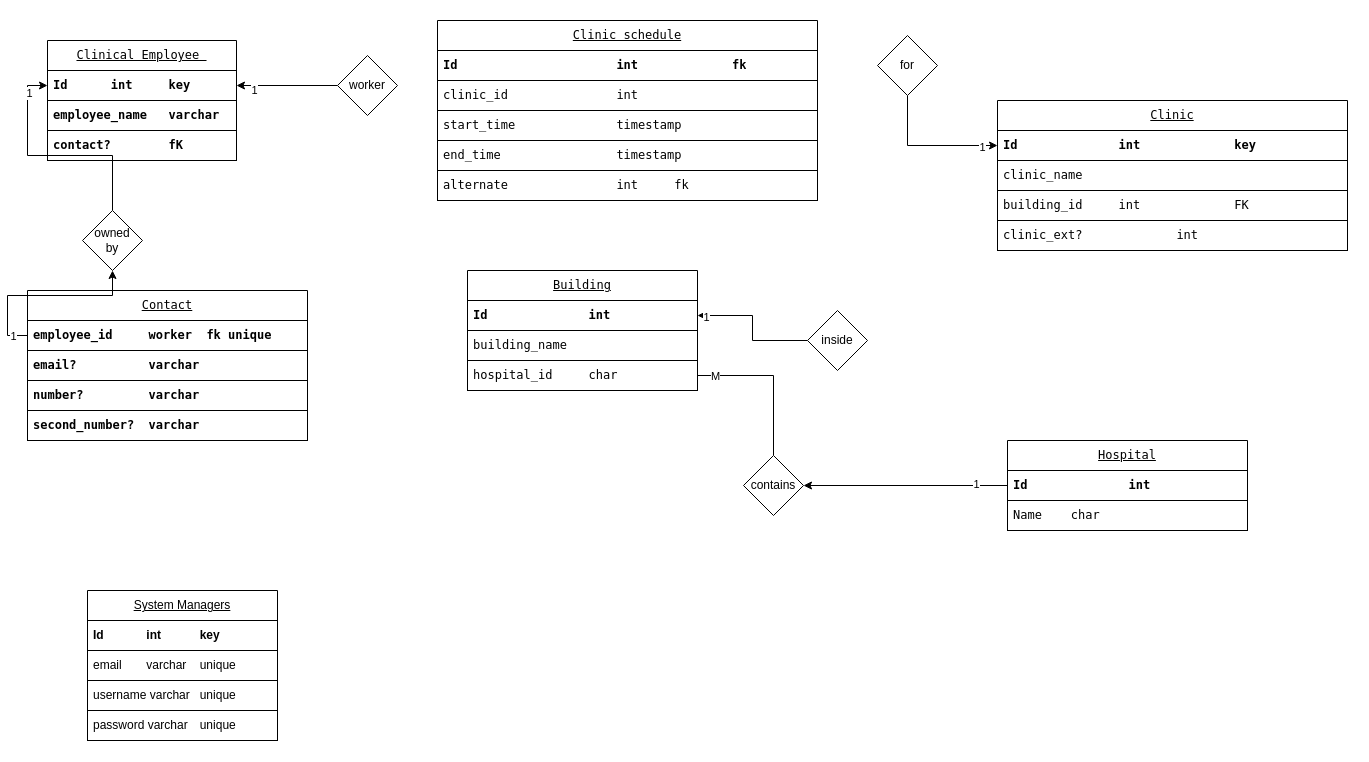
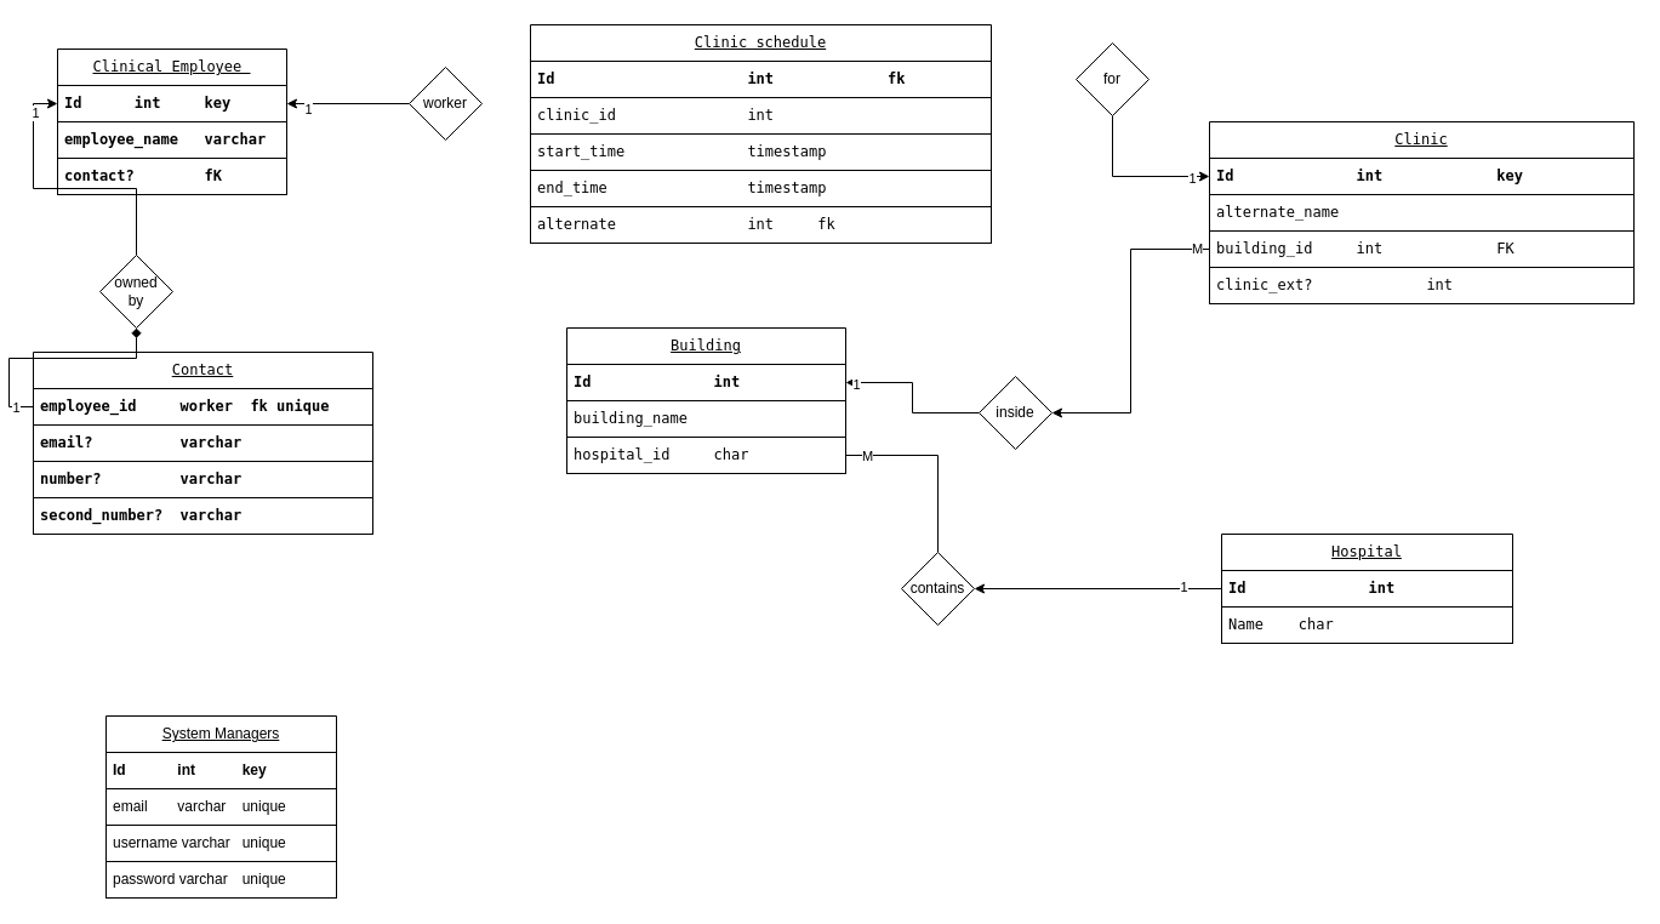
  <mxCell id="0" />
  <mxCell id="1" parent="0" />
  <mxCell id="2" value="Hospital" style="swimlane;fontStyle=4;childLayout=stackLayout;horizontal=1;startSize=30;horizontalStack=0;resizeParent=1;resizeParentMax=0;resizeLast=0;collapsible=1;marginBottom=0;whiteSpace=wrap;html=1;fontFamily=monospace;" parent="1" vertex="1"><mxGeometry x="1000" y="440" width="240" height="90" as="geometry" /></mxCell>
  <mxCell id="3" value="&lt;div&gt;Id&lt;span style=&quot;white-space: pre;&quot;&gt;&#09;&lt;/span&gt;&lt;span style=&quot;white-space: pre;&quot;&gt;&#09;&lt;/span&gt;int&lt;span style=&quot;white-space: pre;&quot;&gt;&#09;&lt;/span&gt;&lt;span style=&quot;white-space: pre;&quot;&gt;&#09;&lt;/span&gt;key&lt;/div&gt;" style="text;strokeColor=default;fillColor=none;align=left;verticalAlign=middle;spacingLeft=4;spacingRight=4;overflow=hidden;points=[[0,0.5],[1,0.5]];portConstraint=eastwest;rotatable=0;whiteSpace=wrap;html=1;fontStyle=1;labelBorderColor=none;labelBackgroundColor=none;horizontal=1;spacingTop=0;fontFamily=monospace;" parent="2" vertex="1"><mxGeometry y="30" width="240" height="30" as="geometry" /></mxCell>
  <mxCell id="4" value="Name&lt;span style=&quot;white-space: pre;&quot;&gt;&#09;&lt;/span&gt;char" style="text;strokeColor=default;fillColor=none;align=left;verticalAlign=middle;spacingLeft=4;spacingRight=4;overflow=hidden;points=[[0,0.5],[1,0.5]];portConstraint=eastwest;rotatable=0;whiteSpace=wrap;html=1;fontFamily=monospace;" parent="2" vertex="1"><mxGeometry y="60" width="240" height="30" as="geometry" /></mxCell>
  <mxCell id="5" value="Building" style="swimlane;fontStyle=4;childLayout=stackLayout;horizontal=1;startSize=30;horizontalStack=0;resizeParent=1;resizeParentMax=0;resizeLast=0;collapsible=1;marginBottom=0;whiteSpace=wrap;html=1;fontFamily=monospace;" parent="1" vertex="1"><mxGeometry x="460" y="270" width="230" height="120" as="geometry" /></mxCell>
  <mxCell id="6" value="Id&lt;span style=&quot;white-space: pre;&quot;&gt;&#09;&lt;/span&gt;&lt;span style=&quot;white-space: pre;&quot;&gt;&#09;&lt;/span&gt;int&lt;span style=&quot;white-space: pre;&quot;&gt;&#09;&lt;/span&gt;&lt;span style=&quot;white-space: pre;&quot;&gt;&#09;&lt;/span&gt;key" style="text;strokeColor=default;fillColor=none;align=left;verticalAlign=middle;spacingLeft=4;spacingRight=4;overflow=hidden;points=[[0,0.5],[1,0.5]];portConstraint=eastwest;rotatable=0;whiteSpace=wrap;html=1;fontStyle=1;labelBorderColor=none;labelBackgroundColor=none;horizontal=1;spacingTop=0;fontFamily=monospace;" parent="5" vertex="1"><mxGeometry y="30" width="230" height="30" as="geometry" /></mxCell>
  <mxCell id="7" value="building_name" style="text;strokeColor=default;fillColor=none;align=left;verticalAlign=middle;spacingLeft=4;spacingRight=4;overflow=hidden;points=[[0,0.5],[1,0.5]];portConstraint=eastwest;rotatable=0;whiteSpace=wrap;html=1;fontFamily=monospace;" parent="5" vertex="1"><mxGeometry y="60" width="230" height="30" as="geometry" /></mxCell>
  <mxCell id="8" value="hospital_&lt;span style=&quot;white-space: pre;&quot;&gt;id&lt;span style=&quot;white-space: pre;&quot;&gt;&#09;&lt;/span&gt;&lt;/span&gt;char&lt;span style=&quot;white-space: pre;&quot;&gt;&#09;&lt;/span&gt;&lt;span style=&quot;white-space: pre;&quot;&gt;&#09;&lt;/span&gt;FK" style="text;strokeColor=default;fillColor=none;align=left;verticalAlign=middle;spacingLeft=4;spacingRight=4;overflow=hidden;points=[[0,0.5],[1,0.5]];portConstraint=eastwest;rotatable=0;whiteSpace=wrap;html=1;fontFamily=monospace;" parent="5" vertex="1"><mxGeometry y="90" width="230" height="30" as="geometry" /></mxCell>
  <mxCell id="9" value="Clinic" style="swimlane;fontStyle=4;childLayout=stackLayout;horizontal=1;startSize=30;horizontalStack=0;resizeParent=1;resizeParentMax=0;resizeLast=0;collapsible=1;marginBottom=0;whiteSpace=wrap;html=1;fontFamily=monospace;" parent="1" vertex="1"><mxGeometry x="990" y="100" width="350" height="150" as="geometry" /></mxCell>
  <mxCell id="10" value="Id&lt;span style=&quot;white-space: pre;&quot;&gt;&#09;&lt;/span&gt;&lt;span style=&quot;white-space: pre;&quot;&gt;&#09;&lt;/span&gt;int&lt;span style=&quot;white-space: pre;&quot;&gt;&#09;&lt;/span&gt;&lt;span style=&quot;white-space: pre;&quot;&gt;&#09;&lt;/span&gt;key" style="text;strokeColor=default;fillColor=none;align=left;verticalAlign=middle;spacingLeft=4;spacingRight=4;overflow=hidden;points=[[0,0.5],[1,0.5]];portConstraint=eastwest;rotatable=0;whiteSpace=wrap;html=1;fontStyle=1;labelBorderColor=none;labelBackgroundColor=none;horizontal=1;spacingTop=0;fontFamily=monospace;" parent="9" vertex="1"><mxGeometry y="30" width="350" height="30" as="geometry" /></mxCell>
- <mxCell id="11" value="clinic_name" style="text;strokeColor=default;fillColor=none;align=left;verticalAlign=middle;spacingLeft=4;spacingRight=4;overflow=hidden;points=[[0,0.5],[1,0.5]];portConstraint=eastwest;rotatable=0;whiteSpace=wrap;html=1;fontFamily=monospace;" parent="9" vertex="1"><mxGeometry y="60" width="350" height="30" as="geometry" /></mxCell>
+ <mxCell id="11" value="alternate_name" style="text;strokeColor=default;fillColor=none;align=left;verticalAlign=middle;spacingLeft=4;spacingRight=4;overflow=hidden;points=[[0,0.5],[1,0.5]];portConstraint=eastwest;rotatable=0;whiteSpace=wrap;html=1;fontFamily=monospace;" parent="9" vertex="1"><mxGeometry y="60" width="350" height="30" as="geometry" /></mxCell>
  <mxCell id="12" value="building_&lt;span style=&quot;white-space: pre;&quot;&gt;id&lt;span style=&quot;white-space: pre;&quot;&gt;&#09;&lt;/span&gt;&lt;/span&gt;int&lt;span style=&quot;white-space: pre;&quot;&gt;&#09;&lt;/span&gt;&lt;span style=&quot;white-space: pre;&quot;&gt;&#09;&lt;/span&gt;FK" style="text;strokeColor=default;fillColor=none;align=left;verticalAlign=middle;spacingLeft=4;spacingRight=4;overflow=hidden;points=[[0,0.5],[1,0.5]];portConstraint=eastwest;rotatable=0;whiteSpace=wrap;html=1;fontFamily=monospace;" parent="9" vertex="1"><mxGeometry y="90" width="350" height="30" as="geometry" /></mxCell>
  <mxCell id="13" value="clinic_ext&lt;span style=&quot;white-space: pre;&quot;&gt;?&#09;&lt;/span&gt;&lt;span style=&quot;white-space: pre;&quot;&gt;&lt;span style=&quot;white-space: pre;&quot;&gt;&#09;&lt;/span&gt;&lt;/span&gt;int&lt;span style=&quot;white-space: pre;&quot;&gt;&#09;&lt;/span&gt;&lt;span style=&quot;white-space: pre;&quot;&gt;&#09;&lt;/span&gt;" style="text;strokeColor=default;fillColor=none;align=left;verticalAlign=middle;spacingLeft=4;spacingRight=4;overflow=hidden;points=[[0,0.5],[1,0.5]];portConstraint=eastwest;rotatable=0;whiteSpace=wrap;html=1;fontFamily=monospace;" parent="9" vertex="1"><mxGeometry y="120" width="350" height="30" as="geometry" /></mxCell>
  <mxCell id="14" value="Clinical Employee&amp;nbsp; " style="swimlane;fontStyle=4;childLayout=stackLayout;horizontal=1;startSize=30;horizontalStack=0;resizeParent=1;resizeParentMax=0;resizeLast=0;collapsible=1;marginBottom=0;whiteSpace=wrap;html=1;fontFamily=monospace;" parent="1" vertex="1"><mxGeometry x="40" y="40" width="189" height="120" as="geometry" /></mxCell>
  <mxCell id="15" value="Id&lt;span style=&quot;white-space: pre;&quot;&gt;&#09;&lt;/span&gt;int&lt;span style=&quot;white-space: pre;&quot;&gt;&#09;&lt;/span&gt;key" style="text;strokeColor=default;fillColor=none;align=left;verticalAlign=middle;spacingLeft=4;spacingRight=4;overflow=hidden;points=[[0,0.5],[1,0.5]];portConstraint=eastwest;rotatable=0;whiteSpace=wrap;html=1;fontStyle=1;labelBorderColor=none;labelBackgroundColor=none;horizontal=1;spacingTop=0;fontFamily=monospace;" parent="14" vertex="1"><mxGeometry y="30" width="189" height="30" as="geometry" /></mxCell>
  <mxCell id="16" value="employee_name&lt;span style=&quot;white-space: pre;&quot;&gt;&lt;span style=&quot;white-space: pre;&quot;&gt;&#09;&lt;/span&gt;varchar&#09;&lt;/span&gt;" style="text;strokeColor=default;fillColor=none;align=left;verticalAlign=middle;spacingLeft=4;spacingRight=4;overflow=hidden;points=[[0,0.5],[1,0.5]];portConstraint=eastwest;rotatable=0;whiteSpace=wrap;html=1;fontStyle=1;labelBorderColor=none;labelBackgroundColor=none;horizontal=1;spacingTop=0;fontFamily=monospace;" vertex="1" parent="14"><mxGeometry y="60" width="189" height="30" as="geometry" /></mxCell>
  <mxCell id="17" value="contact&lt;span style=&quot;white-space: pre;&quot;&gt;?&lt;span style=&quot;white-space: pre;&quot;&gt;&#09;f&lt;/span&gt;K&#09;&lt;/span&gt;" style="text;strokeColor=default;fillColor=none;align=left;verticalAlign=middle;spacingLeft=4;spacingRight=4;overflow=hidden;points=[[0,0.5],[1,0.5]];portConstraint=eastwest;rotatable=0;whiteSpace=wrap;html=1;fontStyle=1;labelBorderColor=none;labelBackgroundColor=none;horizontal=1;spacingTop=0;fontFamily=monospace;" vertex="1" parent="14"><mxGeometry y="90" width="189" height="30" as="geometry" /></mxCell>
  <mxCell id="18" value="Clinic schedule" style="swimlane;fontStyle=4;childLayout=stackLayout;horizontal=1;startSize=30;horizontalStack=0;resizeParent=1;resizeParentMax=0;resizeLast=0;collapsible=1;marginBottom=0;whiteSpace=wrap;html=1;fontFamily=monospace;" parent="1" vertex="1"><mxGeometry x="430" y="20" width="380" height="180" as="geometry" /></mxCell>
  <mxCell id="19" value="Id&lt;span style=&quot;white-space: pre;&quot;&gt;&#09;&lt;/span&gt;&lt;span style=&quot;white-space: pre;&quot;&gt;&#09;&lt;/span&gt;&lt;span style=&quot;white-space: pre;&quot;&gt;&#09;&lt;/span&gt;int&lt;span style=&quot;white-space: pre;&quot;&gt;&#09;&lt;/span&gt;&lt;span style=&quot;white-space: pre;&quot;&gt;&#09;fk&lt;/span&gt;" style="text;strokeColor=default;fillColor=none;align=left;verticalAlign=middle;spacingLeft=4;spacingRight=4;overflow=hidden;points=[[0,0.5],[1,0.5]];portConstraint=eastwest;rotatable=0;whiteSpace=wrap;html=1;fontStyle=1;labelBorderColor=none;labelBackgroundColor=none;horizontal=1;spacingTop=0;fontFamily=monospace;" parent="18" vertex="1"><mxGeometry y="30" width="380" height="30" as="geometry" /></mxCell>
  <mxCell id="20" value="clinic_id&lt;span style=&quot;white-space: pre;&quot;&gt;&#09;&lt;/span&gt;&lt;span style=&quot;white-space: pre;&quot;&gt;&#09;&lt;/span&gt;int" style="text;strokeColor=default;fillColor=none;align=left;verticalAlign=middle;spacingLeft=4;spacingRight=4;overflow=hidden;points=[[0,0.5],[1,0.5]];portConstraint=eastwest;rotatable=0;whiteSpace=wrap;html=1;fontFamily=monospace;" parent="18" vertex="1"><mxGeometry y="60" width="380" height="30" as="geometry" /></mxCell>
  <mxCell id="21" value="start_time&lt;span style=&quot;white-space: pre;&quot;&gt;&#09;&lt;/span&gt;&lt;span style=&quot;white-space: pre;&quot;&gt;&#09;&lt;/span&gt;&lt;code class=&quot;type&quot;&gt;timestamp&lt;/code&gt;" style="text;strokeColor=default;fillColor=none;align=left;verticalAlign=middle;spacingLeft=4;spacingRight=4;overflow=hidden;points=[[0,0.5],[1,0.5]];portConstraint=eastwest;rotatable=0;whiteSpace=wrap;html=1;fontFamily=monospace;" parent="18" vertex="1"><mxGeometry y="90" width="380" height="30" as="geometry" /></mxCell>
  <mxCell id="22" value="end_time&lt;span style=&quot;white-space: pre;&quot;&gt;&#09;&lt;/span&gt;&lt;span style=&quot;white-space: pre;&quot;&gt;&#09;&lt;/span&gt;&lt;code class=&quot;type&quot;&gt;timestamp&lt;/code&gt;" style="text;strokeColor=default;fillColor=none;align=left;verticalAlign=middle;spacingLeft=4;spacingRight=4;overflow=hidden;points=[[0,0.5],[1,0.5]];portConstraint=eastwest;rotatable=0;whiteSpace=wrap;html=1;fontFamily=monospace;" parent="18" vertex="1"><mxGeometry y="120" width="380" height="30" as="geometry" /></mxCell>
  <mxCell id="23" value="alternate&lt;span style=&quot;white-space: pre;&quot;&gt;&#09;&lt;/span&gt;&lt;span style=&quot;white-space: pre;&quot;&gt;&#09;&lt;code&gt;int&lt;span style=&quot;white-space: pre;&quot;&gt;&#09;&lt;/span&gt;fk&lt;/code&gt;&lt;/span&gt;" style="text;strokeColor=default;fillColor=none;align=left;verticalAlign=middle;spacingLeft=4;spacingRight=4;overflow=hidden;points=[[0,0.5],[1,0.5]];portConstraint=eastwest;rotatable=0;whiteSpace=wrap;html=1;fontFamily=monospace;" vertex="1" parent="18"><mxGeometry y="150" width="380" height="30" as="geometry" /></mxCell>
  <mxCell id="24" value="Contact" style="swimlane;fontStyle=4;childLayout=stackLayout;horizontal=1;startSize=30;horizontalStack=0;resizeParent=1;resizeParentMax=0;resizeLast=0;collapsible=1;marginBottom=0;whiteSpace=wrap;html=1;fontFamily=monospace;" vertex="1" parent="1"><mxGeometry x="20" y="290" width="280" height="150" as="geometry" /></mxCell>
  <mxCell id="25" value="employee_id&lt;span style=&quot;white-space: pre;&quot;&gt;&#09;&lt;/span&gt;worker&lt;span style=&quot;white-space: pre;&quot;&gt;&#09;&lt;/span&gt;fk unique" style="text;strokeColor=default;fillColor=none;align=left;verticalAlign=middle;spacingLeft=4;spacingRight=4;overflow=hidden;points=[[0,0.5],[1,0.5]];portConstraint=eastwest;rotatable=0;whiteSpace=wrap;html=1;fontStyle=1;labelBorderColor=none;labelBackgroundColor=none;horizontal=1;spacingTop=0;fontFamily=monospace;" vertex="1" parent="24"><mxGeometry y="30" width="280" height="30" as="geometry" /></mxCell>
  <mxCell id="26" value="email&lt;span style=&quot;white-space: pre;&quot;&gt;?&#09;&lt;/span&gt;&lt;span style=&quot;white-space: pre;&quot;&gt;&#09;&lt;/span&gt;varchar" style="text;strokeColor=default;fillColor=none;align=left;verticalAlign=middle;spacingLeft=4;spacingRight=4;overflow=hidden;points=[[0,0.5],[1,0.5]];portConstraint=eastwest;rotatable=0;whiteSpace=wrap;html=1;fontStyle=1;labelBorderColor=none;labelBackgroundColor=none;horizontal=1;spacingTop=0;fontFamily=monospace;" vertex="1" parent="24"><mxGeometry y="60" width="280" height="30" as="geometry" /></mxCell>
  <mxCell id="27" value="number&lt;span style=&quot;white-space: pre;&quot;&gt;?&#09;&lt;/span&gt;&lt;span style=&quot;white-space: pre;&quot;&gt;&#09;&lt;/span&gt;varchar" style="text;strokeColor=default;fillColor=none;align=left;verticalAlign=middle;spacingLeft=4;spacingRight=4;overflow=hidden;points=[[0,0.5],[1,0.5]];portConstraint=eastwest;rotatable=0;whiteSpace=wrap;html=1;fontStyle=1;labelBorderColor=none;labelBackgroundColor=none;horizontal=1;spacingTop=0;fontFamily=monospace;" vertex="1" parent="24"><mxGeometry y="90" width="280" height="30" as="geometry" /></mxCell>
  <mxCell id="28" value="second_number&lt;span style=&quot;white-space: pre;&quot;&gt;?&#09;&lt;/span&gt;varchar" style="text;strokeColor=default;fillColor=none;align=left;verticalAlign=middle;spacingLeft=4;spacingRight=4;overflow=hidden;points=[[0,0.5],[1,0.5]];portConstraint=eastwest;rotatable=0;whiteSpace=wrap;html=1;fontStyle=1;labelBorderColor=none;labelBackgroundColor=none;horizontal=1;spacingTop=0;fontFamily=monospace;" vertex="1" parent="24"><mxGeometry y="120" width="280" height="30" as="geometry" /></mxCell>
  <mxCell id="29" style="edgeStyle=orthogonalEdgeStyle;rounded=0;orthogonalLoop=1;jettySize=auto;html=1;entryX=0;entryY=0.5;entryDx=0;entryDy=0;" edge="1" parent="1" source="49" target="15"><mxGeometry relative="1" as="geometry" /></mxCell>
  <mxCell id="30" value="1" style="edgeLabel;html=1;align=center;verticalAlign=middle;resizable=0;points=[];" vertex="1" connectable="0" parent="29"><mxGeometry x="0.761" y="-1" relative="1" as="geometry"><mxPoint as="offset" /></mxGeometry></mxCell>
  <mxCell id="31" style="edgeStyle=orthogonalEdgeStyle;rounded=0;orthogonalLoop=1;jettySize=auto;html=1;endArrow=none;" edge="1" parent="1" source="45" target="8"><mxGeometry relative="1" as="geometry" /></mxCell>
  <mxCell id="32" value="M" style="edgeLabel;html=1;align=center;verticalAlign=middle;resizable=0;points=[];" vertex="1" connectable="0" parent="31"><mxGeometry x="0.788" relative="1" as="geometry"><mxPoint as="offset" /></mxGeometry></mxCell>
  <mxCell id="33" style="edgeStyle=orthogonalEdgeStyle;rounded=0;orthogonalLoop=1;jettySize=auto;html=1;entryX=1;entryY=0.5;entryDx=0;entryDy=0;" edge="1" parent="1" source="37" target="6"><mxGeometry relative="1" as="geometry" /></mxCell>
  <mxCell id="34" value="1" style="edgeLabel;html=1;align=center;verticalAlign=middle;resizable=0;points=[];" vertex="1" connectable="0" parent="33"><mxGeometry x="0.876" y="1" relative="1" as="geometry"><mxPoint as="offset" /></mxGeometry></mxCell>
+ <mxCell id="35" value="" style="edgeStyle=orthogonalEdgeStyle;rounded=0;orthogonalLoop=1;jettySize=auto;html=1;entryX=1;entryY=0.5;entryDx=0;entryDy=0;" edge="1" parent="1" source="12" target="37"><mxGeometry relative="1" as="geometry"><mxPoint x="990" y="205" as="sourcePoint" /><mxPoint x="720" y="75" as="targetPoint" /></mxGeometry></mxCell>
+ <mxCell id="36" value="M" style="edgeLabel;html=1;align=center;verticalAlign=middle;resizable=0;points=[];" vertex="1" connectable="0" parent="35"><mxGeometry x="-0.917" y="-1" relative="1" as="geometry"><mxPoint as="offset" /></mxGeometry></mxCell>
  <mxCell id="37" value="inside" style="rhombus;whiteSpace=wrap;html=1;" vertex="1" parent="1"><mxGeometry x="800" y="310" width="60" height="60" as="geometry" /></mxCell>
  <mxCell id="38" style="edgeStyle=orthogonalEdgeStyle;rounded=0;orthogonalLoop=1;jettySize=auto;html=1;entryX=0;entryY=0.5;entryDx=0;entryDy=0;" edge="1" parent="1" source="46" target="10"><mxGeometry relative="1" as="geometry" /></mxCell>
  <mxCell id="39" value="1" style="edgeLabel;html=1;align=center;verticalAlign=middle;resizable=0;points=[];" vertex="1" connectable="0" parent="38"><mxGeometry x="0.771" y="-1" relative="1" as="geometry"><mxPoint as="offset" /></mxGeometry></mxCell>
  <mxCell id="40" style="edgeStyle=orthogonalEdgeStyle;rounded=0;orthogonalLoop=1;jettySize=auto;html=1;" edge="1" parent="1" source="42" target="15"><mxGeometry relative="1" as="geometry" /></mxCell>
  <mxCell id="41" value="1" style="edgeLabel;html=1;align=center;verticalAlign=middle;resizable=0;points=[];" vertex="1" connectable="0" parent="40"><mxGeometry x="0.658" y="4" relative="1" as="geometry"><mxPoint as="offset" /></mxGeometry></mxCell>
  <mxCell id="42" value="worker" style="rhombus;whiteSpace=wrap;html=1;" vertex="1" parent="1"><mxGeometry x="330" y="55" width="60" height="60" as="geometry" /></mxCell>
  <mxCell id="43" value="" style="edgeStyle=orthogonalEdgeStyle;rounded=0;orthogonalLoop=1;jettySize=auto;html=1;" edge="1" parent="1" source="3" target="45"><mxGeometry relative="1" as="geometry"><mxPoint x="1000" y="485" as="sourcePoint" /><mxPoint x="690" y="375" as="targetPoint" /></mxGeometry></mxCell>
  <mxCell id="44" value="1" style="edgeLabel;html=1;align=center;verticalAlign=middle;resizable=0;points=[];" vertex="1" connectable="0" parent="43"><mxGeometry x="-0.682" y="-2" relative="1" as="geometry"><mxPoint as="offset" /></mxGeometry></mxCell>
  <mxCell id="45" value="contains" style="rhombus;whiteSpace=wrap;html=1;" vertex="1" parent="1"><mxGeometry x="736" y="455" width="60" height="60" as="geometry" /></mxCell>
- <mxCell id="46" value="for" style="rhombus;whiteSpace=wrap;html=1;" vertex="1" parent="1"><mxGeometry x="870" y="35" width="60" height="60" as="geometry" /></mxCell>
- <mxCell id="47" value="" style="edgeStyle=orthogonalEdgeStyle;rounded=0;orthogonalLoop=1;jettySize=auto;html=1;entryX=0.5;entryY=1;entryDx=0;entryDy=0;" edge="1" parent="1" source="25" target="49"><mxGeometry relative="1" as="geometry"><mxPoint x="0" y="405" as="sourcePoint" /><mxPoint x="40" y="85" as="targetPoint" /></mxGeometry></mxCell>
+ <mxCell id="46" value="for" style="rhombus;whiteSpace=wrap;html=1;" vertex="1" parent="1"><mxGeometry x="880" y="35" width="60" height="60" as="geometry" /></mxCell>
+ <mxCell id="47" value="" style="edgeStyle=orthogonalEdgeStyle;rounded=0;orthogonalLoop=1;jettySize=auto;html=1;entryX=0.5;entryY=1;entryDx=0;entryDy=0;endArrow=diamond;" edge="1" parent="1" source="25" target="49"><mxGeometry relative="1" as="geometry"><mxPoint x="0" y="405" as="sourcePoint" /><mxPoint x="40" y="85" as="targetPoint" /></mxGeometry></mxCell>
  <mxCell id="48" value="1" style="edgeLabel;html=1;align=center;verticalAlign=middle;resizable=0;points=[];" vertex="1" connectable="0" parent="47"><mxGeometry x="-0.837" relative="1" as="geometry"><mxPoint as="offset" /></mxGeometry></mxCell>
  <mxCell id="49" value="&lt;div&gt;owned&lt;/div&gt;&lt;div&gt;by&lt;br&gt;&lt;/div&gt;" style="rhombus;whiteSpace=wrap;html=1;" vertex="1" parent="1"><mxGeometry x="75" y="210" width="60" height="60" as="geometry" /></mxCell>
  <mxCell id="50" value="System Managers" style="swimlane;fontStyle=4;childLayout=stackLayout;horizontal=1;startSize=30;horizontalStack=0;resizeParent=1;resizeParentMax=0;resizeLast=0;collapsible=1;marginBottom=0;whiteSpace=wrap;html=1;" vertex="1" parent="1"><mxGeometry x="80" y="590" width="190" height="150" as="geometry" /></mxCell>
  <mxCell id="51" value="&lt;div&gt;Id&lt;span style=&quot;white-space: pre;&quot;&gt;&#09;&lt;/span&gt;&lt;span style=&quot;white-space: pre;&quot;&gt;&#09;&lt;/span&gt;int&lt;span style=&quot;white-space: pre;&quot;&gt;&#09;&lt;/span&gt;&lt;span style=&quot;white-space: pre;&quot;&gt;&#09;&lt;/span&gt;key&lt;/div&gt;" style="text;strokeColor=default;fillColor=none;align=left;verticalAlign=middle;spacingLeft=4;spacingRight=4;overflow=hidden;points=[[0,0.5],[1,0.5]];portConstraint=eastwest;rotatable=0;whiteSpace=wrap;html=1;fontStyle=1;labelBorderColor=none;labelBackgroundColor=none;horizontal=1;spacingTop=0;" vertex="1" parent="50"><mxGeometry y="30" width="190" height="30" as="geometry" /></mxCell>
  <mxCell id="52" value="email&lt;span style=&quot;white-space: pre;&quot;&gt;&#09;varchar&lt;/span&gt;&lt;span style=&quot;white-space: pre;&quot;&gt;&#09;&lt;/span&gt;unique" style="text;strokeColor=default;fillColor=none;align=left;verticalAlign=middle;spacingLeft=4;spacingRight=4;overflow=hidden;points=[[0,0.5],[1,0.5]];portConstraint=eastwest;rotatable=0;whiteSpace=wrap;html=1;" vertex="1" parent="50"><mxGeometry y="60" width="190" height="30" as="geometry" /></mxCell>
  <mxCell id="53" value="username&lt;span style=&quot;white-space: pre;&quot;&gt; varchar&lt;span style=&quot;white-space: pre;&quot;&gt;&#09;&lt;/span&gt;unique&#09;&lt;/span&gt;" style="text;strokeColor=default;fillColor=none;align=left;verticalAlign=middle;spacingLeft=4;spacingRight=4;overflow=hidden;points=[[0,0.5],[1,0.5]];portConstraint=eastwest;rotatable=0;whiteSpace=wrap;html=1;" vertex="1" parent="50"><mxGeometry y="90" width="190" height="30" as="geometry" /></mxCell>
  <mxCell id="54" value="password varchar&lt;span style=&quot;white-space: pre;&quot;&gt;&#09;&lt;/span&gt;unique" style="text;strokeColor=default;fillColor=none;align=left;verticalAlign=middle;spacingLeft=4;spacingRight=4;overflow=hidden;points=[[0,0.5],[1,0.5]];portConstraint=eastwest;rotatable=0;whiteSpace=wrap;html=1;" vertex="1" parent="50"><mxGeometry y="120" width="190" height="30" as="geometry" /></mxCell>
